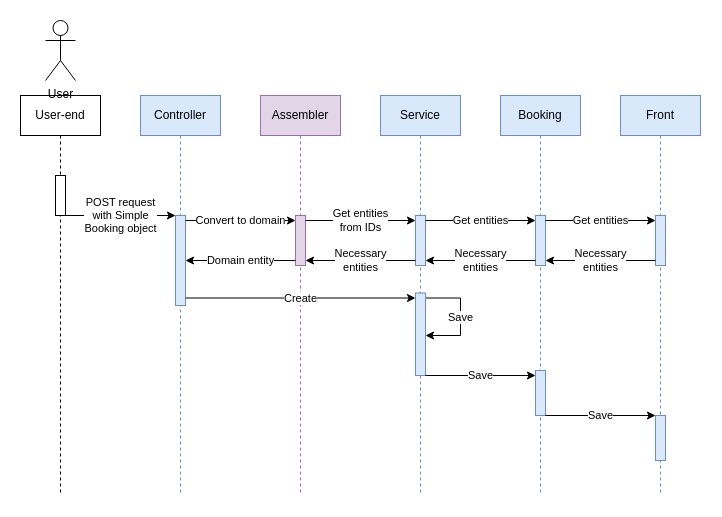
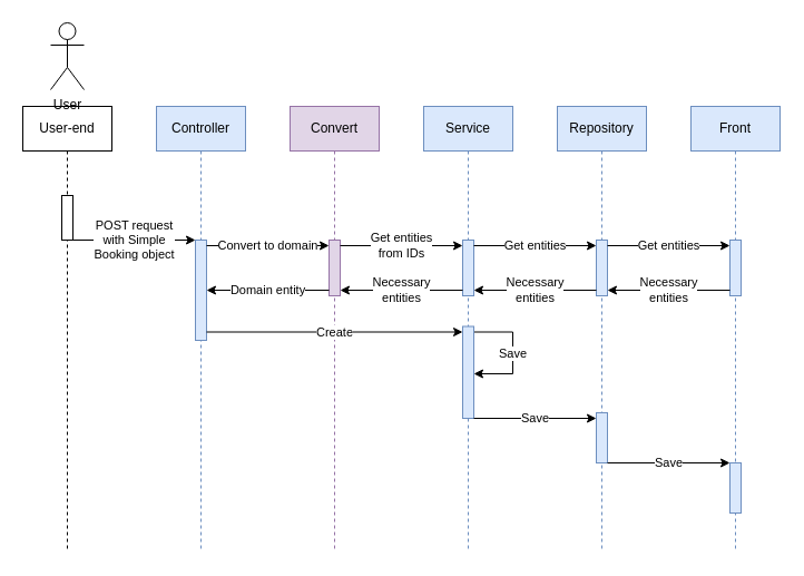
  <mxCell id="0" />
  <mxCell id="1" parent="0" />
  <mxCell id="2" value="Controller" style="shape=umlLifeline;perimeter=lifelinePerimeter;whiteSpace=wrap;html=1;container=1;dropTarget=0;collapsible=0;recursiveResize=0;outlineConnect=0;portConstraint=eastwest;newEdgeStyle={&quot;edgeStyle&quot;:&quot;elbowEdgeStyle&quot;,&quot;elbow&quot;:&quot;vertical&quot;,&quot;curved&quot;:0,&quot;rounded&quot;:0};fillColor=#dae8fc;strokeColor=#6c8ebf;" parent="1" vertex="1"><mxGeometry x="140" y="95" width="80" height="400" as="geometry" /></mxCell>
  <mxCell id="3" value="" style="html=1;points=[[0,0,0,0,5],[0,1,0,0,-5],[1,0,0,0,5],[1,1,0,0,-5]];perimeter=orthogonalPerimeter;outlineConnect=0;targetShapes=umlLifeline;portConstraint=eastwest;newEdgeStyle={&quot;curved&quot;:0,&quot;rounded&quot;:0};fillColor=#dae8fc;strokeColor=#6c8ebf;" parent="2" vertex="1"><mxGeometry x="35" y="120" width="10" height="90" as="geometry" /></mxCell>
  <mxCell id="4" value="User-end" style="shape=umlLifeline;perimeter=lifelinePerimeter;whiteSpace=wrap;html=1;container=1;dropTarget=0;collapsible=0;recursiveResize=0;outlineConnect=0;portConstraint=eastwest;newEdgeStyle={&quot;edgeStyle&quot;:&quot;elbowEdgeStyle&quot;,&quot;elbow&quot;:&quot;vertical&quot;,&quot;curved&quot;:0,&quot;rounded&quot;:0};" parent="1" vertex="1"><mxGeometry x="20" y="95" width="80" height="400" as="geometry" /></mxCell>
  <mxCell id="5" value="" style="html=1;points=[[0,0,0,0,5],[0,1,0,0,-5],[1,0,0,0,5],[1,1,0,0,-5]];perimeter=orthogonalPerimeter;outlineConnect=0;targetShapes=umlLifeline;portConstraint=eastwest;newEdgeStyle={&quot;curved&quot;:0,&quot;rounded&quot;:0};" parent="4" vertex="1"><mxGeometry x="35" y="80" width="10" height="40" as="geometry" /></mxCell>
- <mxCell id="6" value="Assembler" style="shape=umlLifeline;perimeter=lifelinePerimeter;whiteSpace=wrap;html=1;container=1;dropTarget=0;collapsible=0;recursiveResize=0;outlineConnect=0;portConstraint=eastwest;newEdgeStyle={&quot;edgeStyle&quot;:&quot;elbowEdgeStyle&quot;,&quot;elbow&quot;:&quot;vertical&quot;,&quot;curved&quot;:0,&quot;rounded&quot;:0};fillColor=#e1d5e7;strokeColor=#9673a6;" parent="1" vertex="1"><mxGeometry x="260" y="95" width="80" height="400" as="geometry" /></mxCell>
+ <mxCell id="6" value="Convert" style="shape=umlLifeline;perimeter=lifelinePerimeter;whiteSpace=wrap;html=1;container=1;dropTarget=0;collapsible=0;recursiveResize=0;outlineConnect=0;portConstraint=eastwest;newEdgeStyle={&quot;edgeStyle&quot;:&quot;elbowEdgeStyle&quot;,&quot;elbow&quot;:&quot;vertical&quot;,&quot;curved&quot;:0,&quot;rounded&quot;:0};fillColor=#e1d5e7;strokeColor=#9673a6;" parent="1" vertex="1"><mxGeometry x="260" y="95" width="80" height="400" as="geometry" /></mxCell>
  <mxCell id="7" value="" style="html=1;points=[[0,0,0,0,5],[0,1,0,0,-5],[1,0,0,0,5],[1,1,0,0,-5]];perimeter=orthogonalPerimeter;outlineConnect=0;targetShapes=umlLifeline;portConstraint=eastwest;newEdgeStyle={&quot;curved&quot;:0,&quot;rounded&quot;:0};fillColor=#e1d5e7;strokeColor=#9673a6;" parent="6" vertex="1"><mxGeometry x="35" y="120" width="10" height="50" as="geometry" /></mxCell>
  <mxCell id="8" value="Service" style="shape=umlLifeline;perimeter=lifelinePerimeter;whiteSpace=wrap;html=1;container=1;dropTarget=0;collapsible=0;recursiveResize=0;outlineConnect=0;portConstraint=eastwest;newEdgeStyle={&quot;edgeStyle&quot;:&quot;elbowEdgeStyle&quot;,&quot;elbow&quot;:&quot;vertical&quot;,&quot;curved&quot;:0,&quot;rounded&quot;:0};fillColor=#dae8fc;strokeColor=#6c8ebf;" parent="1" vertex="1"><mxGeometry x="380" y="95" width="80" height="400" as="geometry" /></mxCell>
  <mxCell id="9" value="Save" style="edgeStyle=orthogonalEdgeStyle;html=1;rounded=0;exitX=1;exitY=0;exitDx=0;exitDy=5;exitPerimeter=0;" parent="8" source="10" target="10" edge="1"><mxGeometry relative="1" as="geometry"><mxPoint x="90" y="240" as="targetPoint" /><Array as="points"><mxPoint x="80" y="203" /><mxPoint x="80" y="240" /></Array></mxGeometry></mxCell>
  <mxCell id="10" value="" style="html=1;points=[[0,0,0,0,5],[0,1,0,0,-5],[1,0,0,0,5],[1,1,0,0,-5]];perimeter=orthogonalPerimeter;outlineConnect=0;targetShapes=umlLifeline;portConstraint=eastwest;newEdgeStyle={&quot;curved&quot;:0,&quot;rounded&quot;:0};fillColor=#dae8fc;strokeColor=#6c8ebf;" parent="8" vertex="1"><mxGeometry x="35" y="197.5" width="10" height="82.5" as="geometry" /></mxCell>
  <mxCell id="11" value="" style="html=1;points=[[0,0,0,0,5],[0,1,0,0,-5],[1,0,0,0,5],[1,1,0,0,-5]];perimeter=orthogonalPerimeter;outlineConnect=0;targetShapes=umlLifeline;portConstraint=eastwest;newEdgeStyle={&quot;curved&quot;:0,&quot;rounded&quot;:0};fillColor=#dae8fc;strokeColor=#6c8ebf;" parent="8" vertex="1"><mxGeometry x="35" y="120" width="10" height="50" as="geometry" /></mxCell>
- <mxCell id="12" value="Booking" style="shape=umlLifeline;perimeter=lifelinePerimeter;whiteSpace=wrap;html=1;container=1;dropTarget=0;collapsible=0;recursiveResize=0;outlineConnect=0;portConstraint=eastwest;newEdgeStyle={&quot;edgeStyle&quot;:&quot;elbowEdgeStyle&quot;,&quot;elbow&quot;:&quot;vertical&quot;,&quot;curved&quot;:0,&quot;rounded&quot;:0};fillColor=#dae8fc;strokeColor=#6c8ebf;" parent="1" vertex="1"><mxGeometry x="500" y="95" width="80" height="400" as="geometry" /></mxCell>
+ <mxCell id="12" value="Repository" style="shape=umlLifeline;perimeter=lifelinePerimeter;whiteSpace=wrap;html=1;container=1;dropTarget=0;collapsible=0;recursiveResize=0;outlineConnect=0;portConstraint=eastwest;newEdgeStyle={&quot;edgeStyle&quot;:&quot;elbowEdgeStyle&quot;,&quot;elbow&quot;:&quot;vertical&quot;,&quot;curved&quot;:0,&quot;rounded&quot;:0};fillColor=#dae8fc;strokeColor=#6c8ebf;" parent="1" vertex="1"><mxGeometry x="500" y="95" width="80" height="400" as="geometry" /></mxCell>
  <mxCell id="13" value="" style="html=1;points=[[0,0,0,0,5],[0,1,0,0,-5],[1,0,0,0,5],[1,1,0,0,-5]];perimeter=orthogonalPerimeter;outlineConnect=0;targetShapes=umlLifeline;portConstraint=eastwest;newEdgeStyle={&quot;curved&quot;:0,&quot;rounded&quot;:0};fillColor=#dae8fc;strokeColor=#6c8ebf;" parent="12" vertex="1"><mxGeometry x="35" y="275" width="10" height="45" as="geometry" /></mxCell>
  <mxCell id="14" value="" style="html=1;points=[[0,0,0,0,5],[0,1,0,0,-5],[1,0,0,0,5],[1,1,0,0,-5]];perimeter=orthogonalPerimeter;outlineConnect=0;targetShapes=umlLifeline;portConstraint=eastwest;newEdgeStyle={&quot;curved&quot;:0,&quot;rounded&quot;:0};fillColor=#dae8fc;strokeColor=#6c8ebf;" parent="12" vertex="1"><mxGeometry x="35" y="120" width="10" height="50" as="geometry" /></mxCell>
  <mxCell id="15" value="Front" style="shape=umlLifeline;perimeter=lifelinePerimeter;whiteSpace=wrap;html=1;container=1;dropTarget=0;collapsible=0;recursiveResize=0;outlineConnect=0;portConstraint=eastwest;newEdgeStyle={&quot;edgeStyle&quot;:&quot;elbowEdgeStyle&quot;,&quot;elbow&quot;:&quot;vertical&quot;,&quot;curved&quot;:0,&quot;rounded&quot;:0};fillColor=#dae8fc;strokeColor=#6c8ebf;" parent="1" vertex="1"><mxGeometry x="620" y="95" width="80" height="400" as="geometry" /></mxCell>
  <mxCell id="16" value="" style="html=1;points=[[0,0,0,0,5],[0,1,0,0,-5],[1,0,0,0,5],[1,1,0,0,-5]];perimeter=orthogonalPerimeter;outlineConnect=0;targetShapes=umlLifeline;portConstraint=eastwest;newEdgeStyle={&quot;curved&quot;:0,&quot;rounded&quot;:0};fillColor=#dae8fc;strokeColor=#6c8ebf;" parent="15" vertex="1"><mxGeometry x="35" y="320" width="10" height="45" as="geometry" /></mxCell>
  <mxCell id="17" value="" style="html=1;points=[[0,0,0,0,5],[0,1,0,0,-5],[1,0,0,0,5],[1,1,0,0,-5]];perimeter=orthogonalPerimeter;outlineConnect=0;targetShapes=umlLifeline;portConstraint=eastwest;newEdgeStyle={&quot;curved&quot;:0,&quot;rounded&quot;:0};fillColor=#dae8fc;strokeColor=#6c8ebf;" vertex="1" parent="15"><mxGeometry x="35" y="120" width="10" height="50" as="geometry" /></mxCell>
  <mxCell id="18" value="POST request&lt;div&gt;with Simple&lt;/div&gt;&lt;div&gt;Booking object&lt;/div&gt;" style="edgeStyle=none;html=1;curved=0;rounded=0;" parent="1" edge="1"><mxGeometry relative="1" as="geometry"><mxPoint x="65" y="215" as="sourcePoint" /><mxPoint x="175" y="215" as="targetPoint" /></mxGeometry></mxCell>
  <mxCell id="19" value="Convert to domain" style="edgeStyle=none;html=1;curved=0;rounded=0;exitX=1;exitY=0;exitDx=0;exitDy=5;exitPerimeter=0;" parent="1" source="3" target="7" edge="1"><mxGeometry relative="1" as="geometry" /></mxCell>
  <mxCell id="20" value="Domain entity" style="edgeStyle=none;html=1;curved=0;rounded=0;exitX=0;exitY=1;exitDx=0;exitDy=-5;exitPerimeter=0;" parent="1" source="7" target="3" edge="1"><mxGeometry relative="1" as="geometry" /></mxCell>
  <mxCell id="21" value="Create" style="edgeStyle=none;html=1;curved=0;rounded=0;entryX=0;entryY=0;entryDx=0;entryDy=5;entryPerimeter=0;" parent="1" source="3" target="10" edge="1"><mxGeometry relative="1" as="geometry" /></mxCell>
  <mxCell id="22" value="Save" style="edgeStyle=none;html=1;curved=0;rounded=0;exitX=1;exitY=1;exitDx=0;exitDy=-5;exitPerimeter=0;" parent="1" edge="1"><mxGeometry relative="1" as="geometry"><mxPoint x="425" y="375" as="sourcePoint" /><mxPoint x="535" y="375" as="targetPoint" /></mxGeometry></mxCell>
  <mxCell id="23" value="Save" style="edgeStyle=none;html=1;curved=0;rounded=0;exitX=1;exitY=1;exitDx=0;exitDy=-5;exitPerimeter=0;" parent="1" edge="1"><mxGeometry relative="1" as="geometry"><mxPoint x="545" y="415" as="sourcePoint" /><mxPoint x="655" y="415" as="targetPoint" /></mxGeometry></mxCell>
  <mxCell id="24" value="User" style="shape=umlActor;verticalLabelPosition=bottom;verticalAlign=top;html=1;" parent="1" vertex="1"><mxGeometry x="45" y="20" width="30" height="60" as="geometry" /></mxCell>
  <mxCell id="25" value="Get entities&lt;br&gt;from IDs" style="edgeStyle=none;html=1;curved=0;rounded=0;exitX=1;exitY=0;exitDx=0;exitDy=5;exitPerimeter=0;entryX=0;entryY=0;entryDx=0;entryDy=5;entryPerimeter=0;" parent="1" source="7" target="11" edge="1"><mxGeometry relative="1" as="geometry" /></mxCell>
  <mxCell id="26" value="Necessary&lt;br&gt;entities" style="edgeStyle=none;html=1;curved=0;rounded=0;exitX=0;exitY=1;exitDx=0;exitDy=-5;exitPerimeter=0;entryX=1;entryY=1;entryDx=0;entryDy=-5;entryPerimeter=0;" parent="1" source="11" target="7" edge="1"><mxGeometry relative="1" as="geometry" /></mxCell>
  <mxCell id="27" value="Get entities" style="edgeStyle=none;html=1;curved=0;rounded=0;exitX=1;exitY=0;exitDx=0;exitDy=5;exitPerimeter=0;entryX=0;entryY=0;entryDx=0;entryDy=5;entryPerimeter=0;" parent="1" source="11" target="14" edge="1"><mxGeometry relative="1" as="geometry" /></mxCell>
  <mxCell id="28" value="Necessary&lt;br&gt;entities" style="edgeStyle=none;html=1;curved=0;rounded=0;exitX=0;exitY=1;exitDx=0;exitDy=-5;exitPerimeter=0;" parent="1" source="14" target="11" edge="1"><mxGeometry relative="1" as="geometry" /></mxCell>
  <mxCell id="29" value="Get entities" style="edgeStyle=none;html=1;curved=0;rounded=0;exitX=1;exitY=0;exitDx=0;exitDy=5;exitPerimeter=0;entryX=0;entryY=0;entryDx=0;entryDy=5;entryPerimeter=0;" edge="1" parent="1" source="14" target="17"><mxGeometry relative="1" as="geometry" /></mxCell>
  <mxCell id="30" value="Necessary&lt;br&gt;entities" style="edgeStyle=none;html=1;curved=0;rounded=0;exitX=0;exitY=1;exitDx=0;exitDy=-5;exitPerimeter=0;" edge="1" parent="1" source="17" target="14"><mxGeometry relative="1" as="geometry" /></mxCell>
